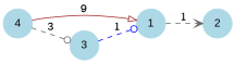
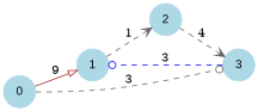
  digraph {
    rankdir=LR
    node [color=lightblue fontname=Arial shape=circle style=filled]
    edge [arrowhead=odot color=gray40 style=dashed]
-   0 [label=4]
+   0
    1
    3
    2
    0 -> 1 [arrowhead=onormal color=brown label=9 style=solid]
    0 -> 3 [label=3]
    1 -> 2 [arrowhead=vee label=1]
-   3 -> 1 [color=blue label=1]
+   3 -> 1 [color=blue label=3]
+   2 -> 3 [arrowhead=vee label=4]
  }
